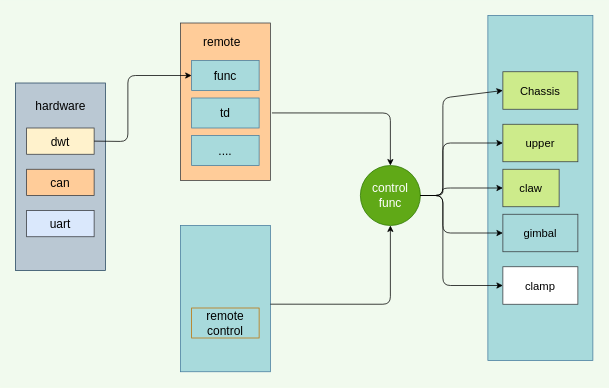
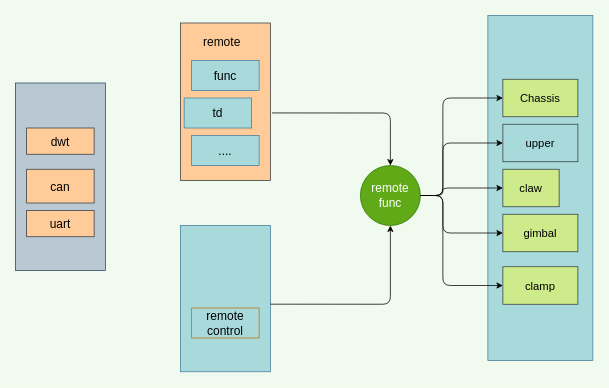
  <mxCell id="0" />
  <mxCell id="1" parent="0" />
  <mxCell id="2" value="" style="group;rounded=0;" parent="1" vertex="1" connectable="0"><mxGeometry x="240" y="30" width="120" height="210" as="geometry" /></mxCell>
  <mxCell id="3" value="" style="rounded=0;whiteSpace=wrap;html=1;strokeColor=#36393d;fontSize=16;fillColor=#ffcc99;" parent="2" vertex="1"><mxGeometry width="120" height="210" as="geometry" /></mxCell>
  <mxCell id="4" value="func" style="rounded=0;whiteSpace=wrap;html=1;strokeColor=#457B9D;fontSize=16;fontColor=#000000;fillColor=#A8DADC;gradientColor=none;" parent="2" vertex="1"><mxGeometry x="15" y="50" width="90" height="40" as="geometry" /></mxCell>
  <mxCell id="5" value="remote" style="text;html=1;align=center;verticalAlign=middle;resizable=0;points=[];autosize=1;strokeColor=none;fillColor=none;fontSize=16;fontColor=#000000;rounded=0;" parent="2" vertex="1"><mxGeometry x="10" y="10" width="90" height="30" as="geometry" /></mxCell>
- <mxCell id="6" value="td" style="rounded=0;whiteSpace=wrap;html=1;strokeColor=#457B9D;fontSize=16;fontColor=#000000;fillColor=#A8DADC;gradientColor=none;" parent="2" vertex="1"><mxGeometry x="15" y="100" width="90" height="40" as="geometry" /></mxCell>
+ <mxCell id="6" value="td" style="rounded=0;whiteSpace=wrap;html=1;strokeColor=#457B9D;fontSize=16;fontColor=#000000;fillColor=#A8DADC;gradientColor=none;" parent="2" vertex="1"><mxGeometry x="5" y="100" width="90" height="40" as="geometry" /></mxCell>
  <mxCell id="7" value="...." style="rounded=0;whiteSpace=wrap;html=1;strokeColor=#457B9D;fontSize=16;fontColor=#000000;fillColor=#A8DADC;gradientColor=none;" parent="2" vertex="1"><mxGeometry x="15" y="150" width="90" height="40" as="geometry" /></mxCell>
  <mxCell id="8" value="" style="group;rounded=0;" parent="1" vertex="1" connectable="0"><mxGeometry x="650" y="20" width="140" height="460" as="geometry" /></mxCell>
  <mxCell id="9" value="" style="rounded=0;whiteSpace=wrap;html=1;fontSize=13;fillColor=#A8DADC;strokeColor=#457B9D;fontColor=#1D3557;" parent="8" vertex="1"><mxGeometry width="140" height="460" as="geometry" /></mxCell>
- <mxCell id="10" value="&lt;font color=&quot;#000000&quot; style=&quot;font-size: 15px;&quot;&gt;Chassis&lt;/font&gt;" style="rounded=0;whiteSpace=wrap;html=1;fillColor=#cdeb8b;strokeColor=#36393d;" parent="8" vertex="1"><mxGeometry x="20" y="75" width="100" height="50" as="geometry" /></mxCell>
- <mxCell id="11" value="&lt;font color=&quot;#000000&quot; style=&quot;font-size: 15px;&quot;&gt;upper&lt;/font&gt;" style="rounded=0;whiteSpace=wrap;html=1;fillColor=#cdeb8b;strokeColor=#36393d;" parent="8" vertex="1"><mxGeometry x="20" y="145" width="100" height="50" as="geometry" /></mxCell>
+ <mxCell id="10" value="&lt;font color=&quot;#000000&quot; style=&quot;font-size: 15px;&quot;&gt;Chassis&lt;/font&gt;" style="rounded=0;whiteSpace=wrap;html=1;fillColor=#cdeb8b;strokeColor=#36393d;" parent="8" vertex="1"><mxGeometry x="20" y="85" width="100" height="50" as="geometry" /></mxCell>
+ <mxCell id="11" value="&lt;font color=&quot;#000000&quot; style=&quot;font-size: 15px;&quot;&gt;upper&lt;/font&gt;" style="rounded=0;whiteSpace=wrap;html=1;fillColor=#a8dadc;strokeColor=#36393d;" parent="8" vertex="1"><mxGeometry x="20" y="145" width="100" height="50" as="geometry" /></mxCell>
  <mxCell id="12" value="&lt;font color=&quot;#000000&quot; style=&quot;font-size: 15px;&quot;&gt;claw&lt;/font&gt;" style="rounded=0;whiteSpace=wrap;html=1;fillColor=#cdeb8b;strokeColor=#36393d;" parent="8" vertex="1"><mxGeometry x="20" y="205" width="75" height="50" as="geometry" /></mxCell>
- <mxCell id="13" value="&lt;font color=&quot;#000000&quot; style=&quot;font-size: 15px;&quot;&gt;gimbal&lt;/font&gt;" style="rounded=0;whiteSpace=wrap;html=1;fillColor=#a8dadc;strokeColor=#36393d;" parent="8" vertex="1"><mxGeometry x="20" y="265" width="100" height="50" as="geometry" /></mxCell>
- <mxCell id="14" value="&lt;font color=&quot;#000000&quot; style=&quot;font-size: 15px;&quot;&gt;clamp&lt;/font&gt;" style="rounded=0;whiteSpace=wrap;html=1;fillColor=#ffffff;strokeColor=#36393d;" parent="8" vertex="1"><mxGeometry x="20" y="335" width="100" height="50" as="geometry" /></mxCell>
+ <mxCell id="13" value="&lt;font color=&quot;#000000&quot; style=&quot;font-size: 15px;&quot;&gt;gimbal&lt;/font&gt;" style="rounded=0;whiteSpace=wrap;html=1;fillColor=#cdeb8b;strokeColor=#36393d;" parent="8" vertex="1"><mxGeometry x="20" y="265" width="100" height="50" as="geometry" /></mxCell>
+ <mxCell id="14" value="&lt;font color=&quot;#000000&quot; style=&quot;font-size: 15px;&quot;&gt;clamp&lt;/font&gt;" style="rounded=0;whiteSpace=wrap;html=1;fillColor=#cdeb8b;strokeColor=#36393d;" parent="8" vertex="1"><mxGeometry x="20" y="335" width="100" height="50" as="geometry" /></mxCell>
  <mxCell id="15" value="" style="group;rounded=0;" parent="1" vertex="1" connectable="0"><mxGeometry x="240" y="300" width="120" height="195" as="geometry" /></mxCell>
  <mxCell id="16" value="" style="rounded=0;whiteSpace=wrap;html=1;strokeColor=#457B9D;fontSize=16;fontColor=#000000;fillColor=#A8DADC;gradientColor=none;" parent="15" vertex="1"><mxGeometry width="120" height="195" as="geometry" /></mxCell>
  <mxCell id="17" value="remote control" style="rounded=0;whiteSpace=wrap;html=1;strokeColor=#BD7000;fontSize=16;fillColor=#a8dadc;fontColor=#000000;" parent="15" vertex="1"><mxGeometry x="15" y="110" width="90" height="40" as="geometry" /></mxCell>
  <mxCell id="18" value="" style="group;rounded=0;" parent="1" vertex="1" connectable="0"><mxGeometry x="20" y="110" width="120" height="250" as="geometry" /></mxCell>
  <mxCell id="19" value="" style="rounded=0;whiteSpace=wrap;html=1;strokeColor=#23445d;fontSize=16;fillColor=#bac8d3;" parent="18" vertex="1"><mxGeometry width="120" height="250" as="geometry" /></mxCell>
- <mxCell id="20" value="&lt;font color=&quot;#000000&quot;&gt;uart&lt;/font&gt;" style="rounded=0;whiteSpace=wrap;html=1;strokeColor=#36393d;fontSize=16;fillColor=#dae8fc;" parent="18" vertex="1"><mxGeometry x="15" y="170" width="90" height="35" as="geometry" /></mxCell>
- <mxCell id="21" value="&lt;font color=&quot;#000000&quot;&gt;can&lt;/font&gt;" style="rounded=0;whiteSpace=wrap;html=1;strokeColor=#36393d;fontSize=16;fillColor=#ffcc99;" parent="18" vertex="1"><mxGeometry x="15" y="115" width="90" height="35" as="geometry" /></mxCell>
- <mxCell id="22" value="&lt;font color=&quot;#000000&quot;&gt;dwt&lt;/font&gt;" style="rounded=0;whiteSpace=wrap;html=1;strokeColor=#36393d;fontSize=16;fillColor=#fff2cc;" parent="18" vertex="1"><mxGeometry x="15" y="60" width="90" height="35" as="geometry" /></mxCell>
- <mxCell id="23" value="hardware" style="text;html=1;align=center;verticalAlign=middle;resizable=0;points=[];autosize=1;strokeColor=none;fillColor=none;fontSize=16;fontColor=#000000;rounded=0;" parent="18" vertex="1"><mxGeometry x="15" y="15" width="90" height="30" as="geometry" /></mxCell>
- <mxCell id="24" value="control func" style="ellipse;whiteSpace=wrap;html=1;aspect=fixed;strokeColor=#2D7600;fontSize=16;fontColor=#ffffff;fillColor=#60a917;rounded=0;" parent="1" vertex="1"><mxGeometry x="480" y="220" width="80" height="80" as="geometry" /></mxCell>
- <mxCell id="25" value="" style="endArrow=classic;html=1;rounded=1;strokeColor=#000000;exitX=1;exitY=0.5;exitDx=0;exitDy=0;entryX=0;entryY=0.5;entryDx=0;entryDy=0;" edge="1" parent="1" source="22" target="4"><mxGeometry width="50" height="50" relative="1" as="geometry"><mxPoint x="360" y="270" as="sourcePoint" /><mxPoint x="410" y="220" as="targetPoint" /><Array as="points"><mxPoint x="170" y="188" /><mxPoint x="170" y="100" /></Array></mxGeometry></mxCell>
+ <mxCell id="20" value="&lt;font color=&quot;#000000&quot;&gt;uart&lt;/font&gt;" style="rounded=0;whiteSpace=wrap;html=1;strokeColor=#36393d;fontSize=16;fillColor=#ffcc99;" parent="18" vertex="1"><mxGeometry x="15" y="170" width="90" height="35" as="geometry" /></mxCell>
+ <mxCell id="21" value="&lt;font color=&quot;#000000&quot;&gt;can&lt;/font&gt;" style="rounded=0;whiteSpace=wrap;html=1;strokeColor=#36393d;fontSize=16;fillColor=#ffcc99;" parent="18" vertex="1"><mxGeometry x="15" y="115" width="90" height="45" as="geometry" /></mxCell>
+ <mxCell id="22" value="&lt;font color=&quot;#000000&quot;&gt;dwt&lt;/font&gt;" style="rounded=0;whiteSpace=wrap;html=1;strokeColor=#36393d;fontSize=16;fillColor=#ffcc99;" parent="18" vertex="1"><mxGeometry x="15" y="60" width="90" height="35" as="geometry" /></mxCell>
+ <mxCell id="24" value="remote func" style="ellipse;whiteSpace=wrap;html=1;aspect=fixed;strokeColor=#2D7600;fontSize=16;fontColor=#ffffff;fillColor=#60a917;rounded=0;" parent="1" vertex="1"><mxGeometry x="480" y="220" width="80" height="80" as="geometry" /></mxCell>
  <mxCell id="26" value="" style="endArrow=classic;html=1;rounded=1;strokeColor=#000000;exitX=1.017;exitY=0.571;exitDx=0;exitDy=0;exitPerimeter=0;entryX=0.5;entryY=0;entryDx=0;entryDy=0;" edge="1" parent="1" source="3" target="24"><mxGeometry width="50" height="50" relative="1" as="geometry"><mxPoint x="330" y="350" as="sourcePoint" /><mxPoint x="380" y="300" as="targetPoint" /><Array as="points"><mxPoint x="520" y="150" /></Array></mxGeometry></mxCell>
  <mxCell id="27" value="" style="endArrow=classic;html=1;rounded=1;strokeColor=#000000;exitX=1;exitY=0.538;exitDx=0;exitDy=0;exitPerimeter=0;entryX=0.5;entryY=1;entryDx=0;entryDy=0;" edge="1" parent="1" source="16" target="24"><mxGeometry width="50" height="50" relative="1" as="geometry"><mxPoint x="330" y="350" as="sourcePoint" /><mxPoint x="380" y="300" as="targetPoint" /><Array as="points"><mxPoint x="520" y="405" /></Array></mxGeometry></mxCell>
  <mxCell id="28" value="" style="endArrow=classic;html=1;rounded=1;strokeColor=#000000;exitX=1;exitY=0.5;exitDx=0;exitDy=0;entryX=0;entryY=0.5;entryDx=0;entryDy=0;" edge="1" parent="1" source="24" target="10"><mxGeometry width="50" height="50" relative="1" as="geometry"><mxPoint x="570" y="230" as="sourcePoint" /><mxPoint x="620" y="180" as="targetPoint" /><Array as="points"><mxPoint x="590" y="260" /><mxPoint x="590" y="130" /></Array></mxGeometry></mxCell>
  <mxCell id="29" value="" style="endArrow=classic;html=1;rounded=1;strokeColor=#000000;entryX=0;entryY=0.5;entryDx=0;entryDy=0;" edge="1" parent="1"><mxGeometry width="50" height="50" relative="1" as="geometry"><mxPoint x="560" y="260" as="sourcePoint" /><mxPoint x="670" y="190" as="targetPoint" /><Array as="points"><mxPoint x="590" y="260" /><mxPoint x="590" y="190" /></Array></mxGeometry></mxCell>
  <mxCell id="30" value="" style="endArrow=classic;html=1;rounded=1;strokeColor=#000000;exitX=1;exitY=0.5;exitDx=0;exitDy=0;entryX=0;entryY=0.5;entryDx=0;entryDy=0;" edge="1" parent="1" target="12"><mxGeometry width="50" height="50" relative="1" as="geometry"><mxPoint x="560" y="260" as="sourcePoint" /><mxPoint x="620" y="280" as="targetPoint" /><Array as="points"><mxPoint x="590" y="260" /><mxPoint x="590" y="250" /></Array></mxGeometry></mxCell>
  <mxCell id="31" value="" style="endArrow=classic;html=1;rounded=1;strokeColor=#000000;exitX=1;exitY=0.5;exitDx=0;exitDy=0;entryX=0;entryY=0.5;entryDx=0;entryDy=0;" edge="1" parent="1" source="24"><mxGeometry width="50" height="50" relative="1" as="geometry"><mxPoint x="560" y="440" as="sourcePoint" /><mxPoint x="670" y="310" as="targetPoint" /><Array as="points"><mxPoint x="590" y="260" /><mxPoint x="590" y="310" /></Array></mxGeometry></mxCell>
  <mxCell id="32" value="" style="endArrow=classic;html=1;rounded=1;strokeColor=#000000;exitX=1;exitY=0.5;exitDx=0;exitDy=0;entryX=0;entryY=0.5;entryDx=0;entryDy=0;" edge="1" parent="1" source="24"><mxGeometry width="50" height="50" relative="1" as="geometry"><mxPoint x="560" y="330" as="sourcePoint" /><mxPoint x="670" y="380" as="targetPoint" /><Array as="points"><mxPoint x="590" y="260" /><mxPoint x="590" y="380" /></Array></mxGeometry></mxCell>
